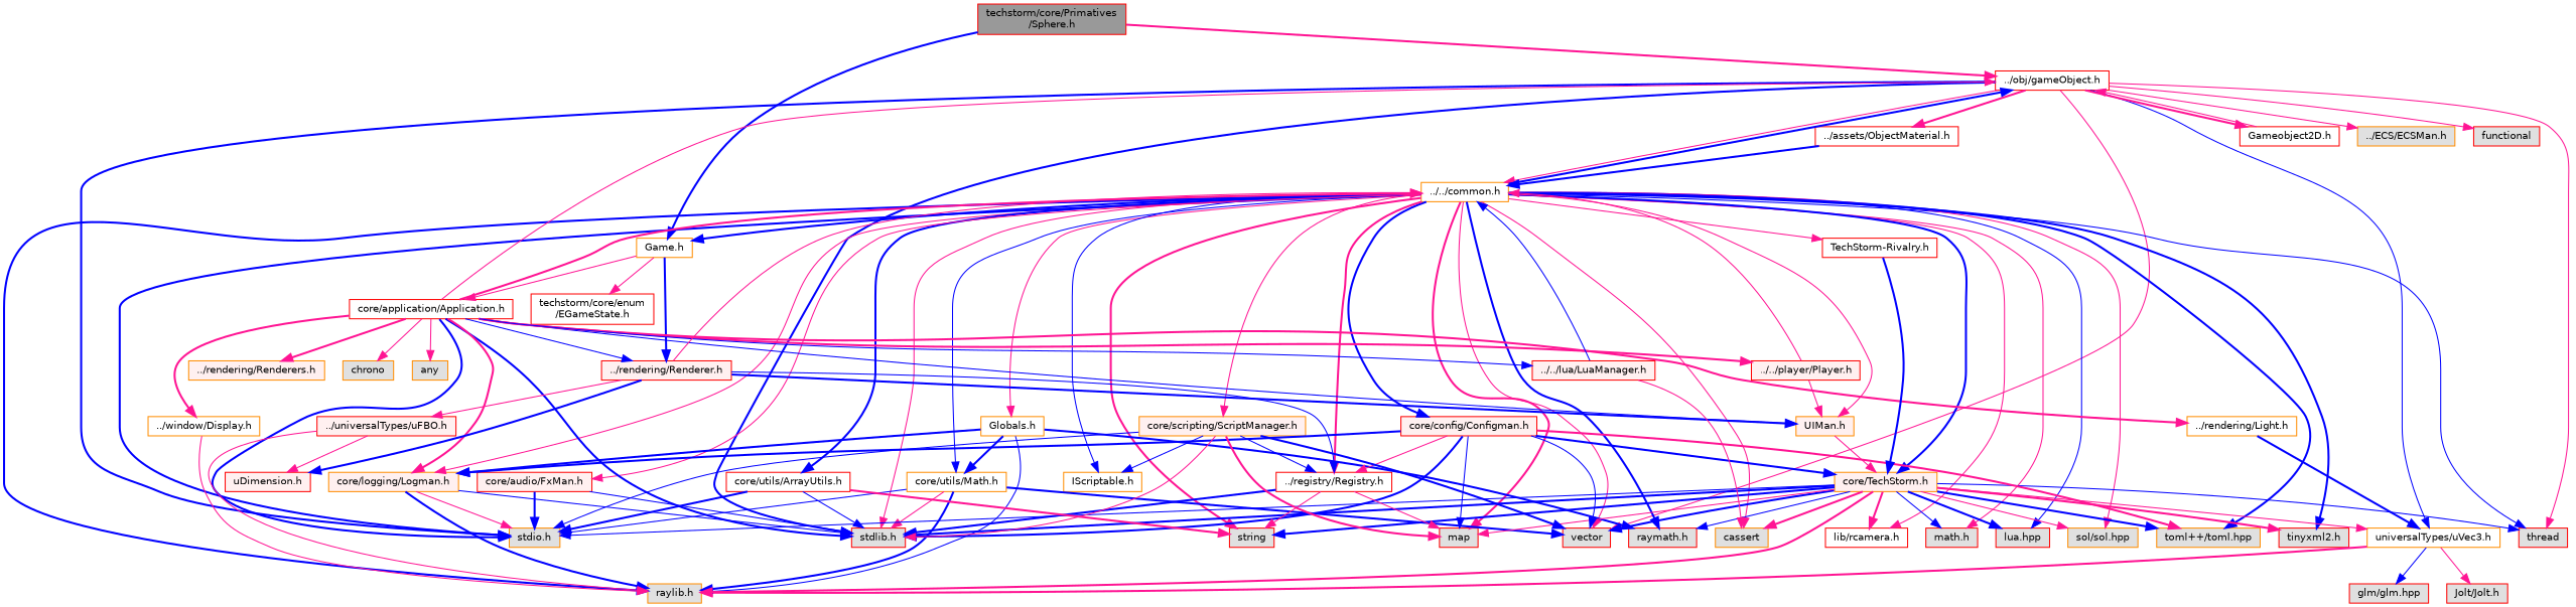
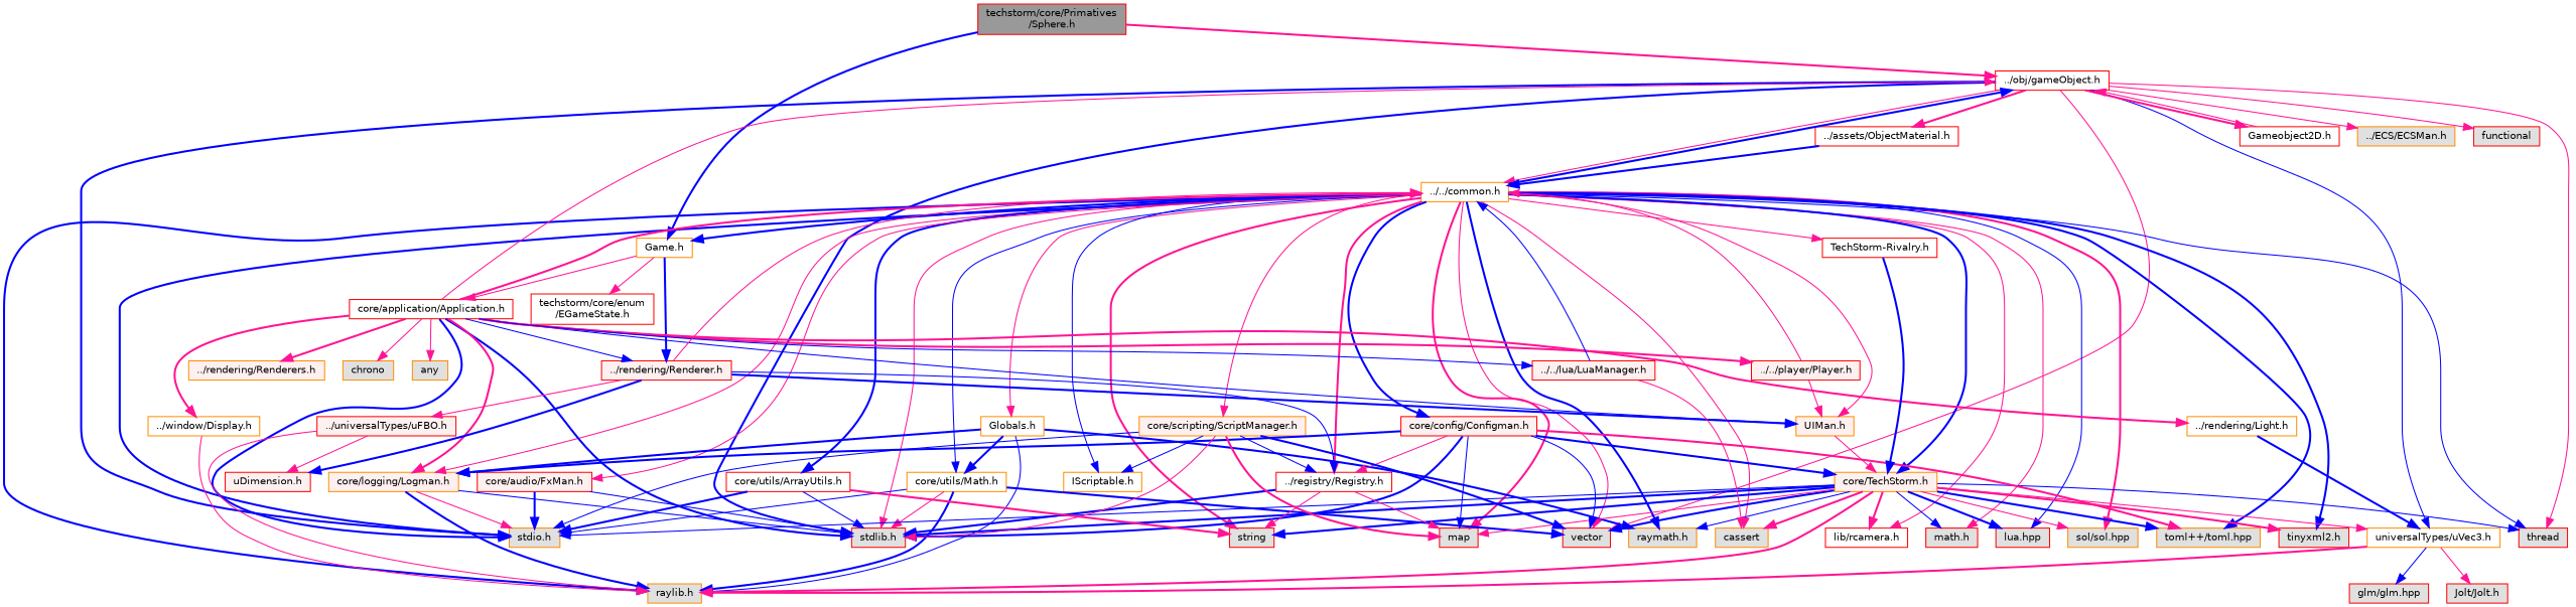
  digraph {
    node [color=red fillcolor="#E0E0E0" fontname=Helvetica fontsize=10 shape=box style=filled]
    edge [color=blue fontname=Helvetica fontsize=10 labelfontname=Helvetica labelfontsize=10 style=solid]
    n1 [fillcolor=grey60 fontcolor=black height=0.2 label="techstorm/core/Primatives\l/Sphere.h" width=0.4]
    n2 [fillcolor=white height=0.2 label="../obj/gameObject.h" width=0.4]
    n3 [color=darkorange fillcolor=white height=0.2 label="Game.h" width=0.4]
    n4 [color=darkorange fillcolor=white height=0.2 label="../../common.h" width=0.4]
    n5 [color=darkorange height=0.2 label="stdio.h" width=0.4]
    n6 [height=0.2 label="stdlib.h" width=0.4]
    n7 [height=0.2 label=vector width=0.4]
    n8 [height=0.2 label=thread width=0.4]
    n9 [color=darkorange fillcolor=white height=0.2 label="universalTypes/uVec3.h" width=0.4]
    n10 [fillcolor=white height=0.2 label="Gameobject2D.h" width=0.4]
    n11 [color=darkorange height=0.2 label="../ECS/ECSMan.h" width=0.4]
    n12 [fillcolor=white height=0.2 label="../assets/ObjectMaterial.h" width=0.4]
    n13 [height=0.2 label=functional width=0.4]
    n14 [fillcolor=white height=0.2 label="core/application/Application.h" width=0.4]
    n15 [fillcolor="#FFF0F0" height=0.2 label="../rendering/Renderer.h" width=0.4]
    n16 [fillcolor=white height=0.2 label="techstorm/core/enum\l/EGameState.h" width=0.4]
    n17 [color=darkorange height=0.2 label="raylib.h" width=0.4]
-   n18 [height=0.2 label="raymath.h" width=0.4]
+   n18 [color=darkorange height=0.2 label="raymath.h" width=0.4]
    n19 [fillcolor=white height=0.2 label="lib/rcamera.h" width=0.4]
    n20 [height=0.2 label=string width=0.4]
    n21 [height=0.2 label=map width=0.4]
    n22 [height=0.2 label="math.h" width=0.4]
    n23 [color=darkorange height=0.2 label=cassert width=0.4]
    n24 [height=0.2 label="lua.hpp" width=0.4]
    n25 [color=darkorange height=0.2 label="sol/sol.hpp" width=0.4]
    n26 [color=darkorange height=0.2 label="toml++/toml.hpp" width=0.4]
    n27 [height=0.2 label="tinyxml2.h" width=0.4]
    n28 [color=darkorange fillcolor=white height=0.2 label="Globals.h" width=0.4]
    n29 [color=darkorange fillcolor=white height=0.2 label="core/utils/Math.h" width=0.4]
    n30 [color=darkorange fillcolor="#FFF0F0" height=0.2 label="core/logging/Logman.h" width=0.4]
    n31 [color=darkorange fillcolor="#FFF0F0" height=0.2 label="core/TechStorm.h" width=0.4]
    n32 [fillcolor="#FFF0F0" height=0.2 label="core/config/Configman.h" width=0.4]
    n33 [fillcolor=white height=0.2 label="../registry/Registry.h" width=0.4]
    n34 [color=darkorange fillcolor="#FFF0F0" height=0.2 label="core/scripting/ScriptManager.h" width=0.4]
    n35 [color=darkorange fillcolor=white height=0.2 label="IScriptable.h" width=0.4]
    n36 [fillcolor=white height=0.2 label="core/utils/ArrayUtils.h" width=0.4]
    n37 [fillcolor="#FFF0F0" height=0.2 label="core/audio/FxMan.h" width=0.4]
    n38 [color=darkorange fillcolor="#FFF0F0" height=0.2 label="UIMan.h" width=0.4]
    n39 [fillcolor=white height=0.2 label="TechStorm-Rivalry.h" width=0.4]
    n40 [height=0.2 label="Jolt/Jolt.h" width=0.4]
    n41 [height=0.2 label="glm/glm.hpp" width=0.4]
    n42 [color=darkorange fillcolor=white height=0.2 label="../rendering/Light.h" width=0.4]
    n43 [fillcolor="#FFF0F0" height=0.2 label="../../player/Player.h" width=0.4]
    n44 [color=darkorange fillcolor="#FFF0F0" height=0.2 label="../rendering/Renderers.h" width=0.4]
    n45 [fillcolor="#FFF0F0" height=0.2 label="../../lua/LuaManager.h" width=0.4]
    n46 [color=darkorange fillcolor=white height=0.2 label="../window/Display.h" width=0.4]
    n47 [color=darkorange height=0.2 label=chrono width=0.4]
    n48 [color=darkorange height=0.2 label=any width=0.4]
    n49 [fillcolor="#FFF0F0" height=0.2 label="uDimension.h" width=0.4]
    n50 [fillcolor="#FFF0F0" height=0.2 label="../universalTypes/uFBO.h" width=0.4]
    n1 -> n2 [color=deeppink style=bold]
    n1 -> n3 [style=bold]
    n2 -> n4 [color=deeppink]
    n2 -> n5 [style=bold]
    n2 -> n6 [style=bold]
    n2 -> n7 [color=deeppink]
    n2 -> n8 [color=deeppink]
    n2 -> n9
    n2 -> n10 [color=deeppink style=bold]
    n2 -> n11 [color=deeppink]
    n2 -> n12 [color=deeppink style=bold]
    n2 -> n13 [color=deeppink]
    n3 -> n14 [color=deeppink]
    n3 -> n15 [style=bold]
    n3 -> n16 [color=deeppink]
    n4 -> n2 [style=bold]
    n4 -> n3 [style=bold]
    n4 -> n5 [style=bold]
    n4 -> n6 [color=deeppink]
    n4 -> n7 [color=deeppink]
    n4 -> n8
    n4 -> n17 [style=bold]
    n4 -> n18 [style=bold]
    n4 -> n19 [color=deeppink]
    n4 -> n20 [color=deeppink style=bold]
    n4 -> n21 [color=deeppink style=bold]
    n4 -> n22 [color=deeppink]
    n4 -> n23 [color=deeppink]
    n4 -> n24
-   n4 -> n25 [color=deeppink]
+   n4 -> n25 [color=deeppink style=bold]
    n4 -> n26 [style=bold]
    n4 -> n27 [style=bold]
    n4 -> n28 [color=deeppink]
    n4 -> n29
    n4 -> n30 [color=deeppink]
    n4 -> n31 [style=bold]
    n4 -> n32 [style=bold]
    n4 -> n33 [color=deeppink style=bold]
    n4 -> n34 [color=deeppink]
    n4 -> n35
    n4 -> n36 [style=bold]
    n4 -> n37 [color=deeppink]
    n4 -> n38 [color=deeppink]
    n4 -> n39 [color=deeppink]
    n9 -> n17 [color=deeppink style=bold]
    n9 -> n40 [color=deeppink]
    n9 -> n41
    n10 -> n2 [color=deeppink]
    n12 -> n4 [style=bold]
    n14 -> n2 [color=deeppink]
    n14 -> n4 [color=deeppink style=bold]
    n14 -> n5 [style=bold]
    n14 -> n6 [style=bold]
    n14 -> n15
    n14 -> n30 [color=deeppink style=bold]
    n14 -> n38
    n14 -> n42 [color=deeppink style=bold]
    n14 -> n43 [color=deeppink style=bold]
    n14 -> n44 [color=deeppink style=bold]
    n14 -> n45
    n14 -> n46 [color=deeppink style=bold]
    n14 -> n47 [color=deeppink]
    n14 -> n48 [color=deeppink]
    n15 -> n4 [color=deeppink]
    n15 -> n33
    n15 -> n38 [style=bold]
    n15 -> n49 [style=bold]
    n15 -> n50 [color=deeppink]
    n28 -> n17
    n28 -> n18 [style=bold]
    n28 -> n29 [style=bold]
    n28 -> n30 [style=bold]
    n29 -> n5
    n29 -> n6 [color=deeppink]
    n29 -> n7 [style=bold]
    n29 -> n17 [style=bold]
    n30 -> n5 [color=deeppink]
    n30 -> n6
    n30 -> n17 [style=bold]
    n31 -> n5
    n31 -> n6 [style=bold]
    n31 -> n7 [style=bold]
    n31 -> n8
    n31 -> n9 [color=deeppink]
    n31 -> n17 [color=deeppink style=bold]
    n31 -> n18
    n31 -> n19 [color=deeppink style=bold]
    n31 -> n20 [style=bold]
    n31 -> n21 [color=deeppink]
    n31 -> n22
    n31 -> n23 [color=deeppink style=bold]
    n31 -> n24 [style=bold]
    n31 -> n25 [color=deeppink]
    n31 -> n26 [style=bold]
    n31 -> n27 [color=deeppink style=bold]
    n32 -> n6 [style=bold]
    n32 -> n7
    n32 -> n21
    n32 -> n26 [color=deeppink style=bold]
    n32 -> n30 [style=bold]
    n32 -> n31 [style=bold]
    n32 -> n33 [color=deeppink]
    n33 -> n6 [style=bold]
    n33 -> n20 [color=deeppink]
    n33 -> n21 [color=deeppink]
    n34 -> n5
    n34 -> n6 [color=deeppink]
    n34 -> n7 [style=bold]
    n34 -> n21 [color=deeppink style=bold]
    n34 -> n33
    n34 -> n35
    n36 -> n5 [style=bold]
    n36 -> n6
    n36 -> n20 [color=deeppink style=bold]
    n37 -> n5 [style=bold]
    n37 -> n6
    n38 -> n31 [color=deeppink]
    n39 -> n31 [style=bold]
    n42 -> n9 [style=bold]
    n43 -> n4 [color=deeppink]
    n43 -> n38 [color=deeppink]
    n45 -> n4
    n45 -> n23 [color=deeppink]
    n46 -> n17 [color=deeppink]
    n50 -> n17 [color=deeppink]
    n50 -> n49 [color=deeppink]
  }
